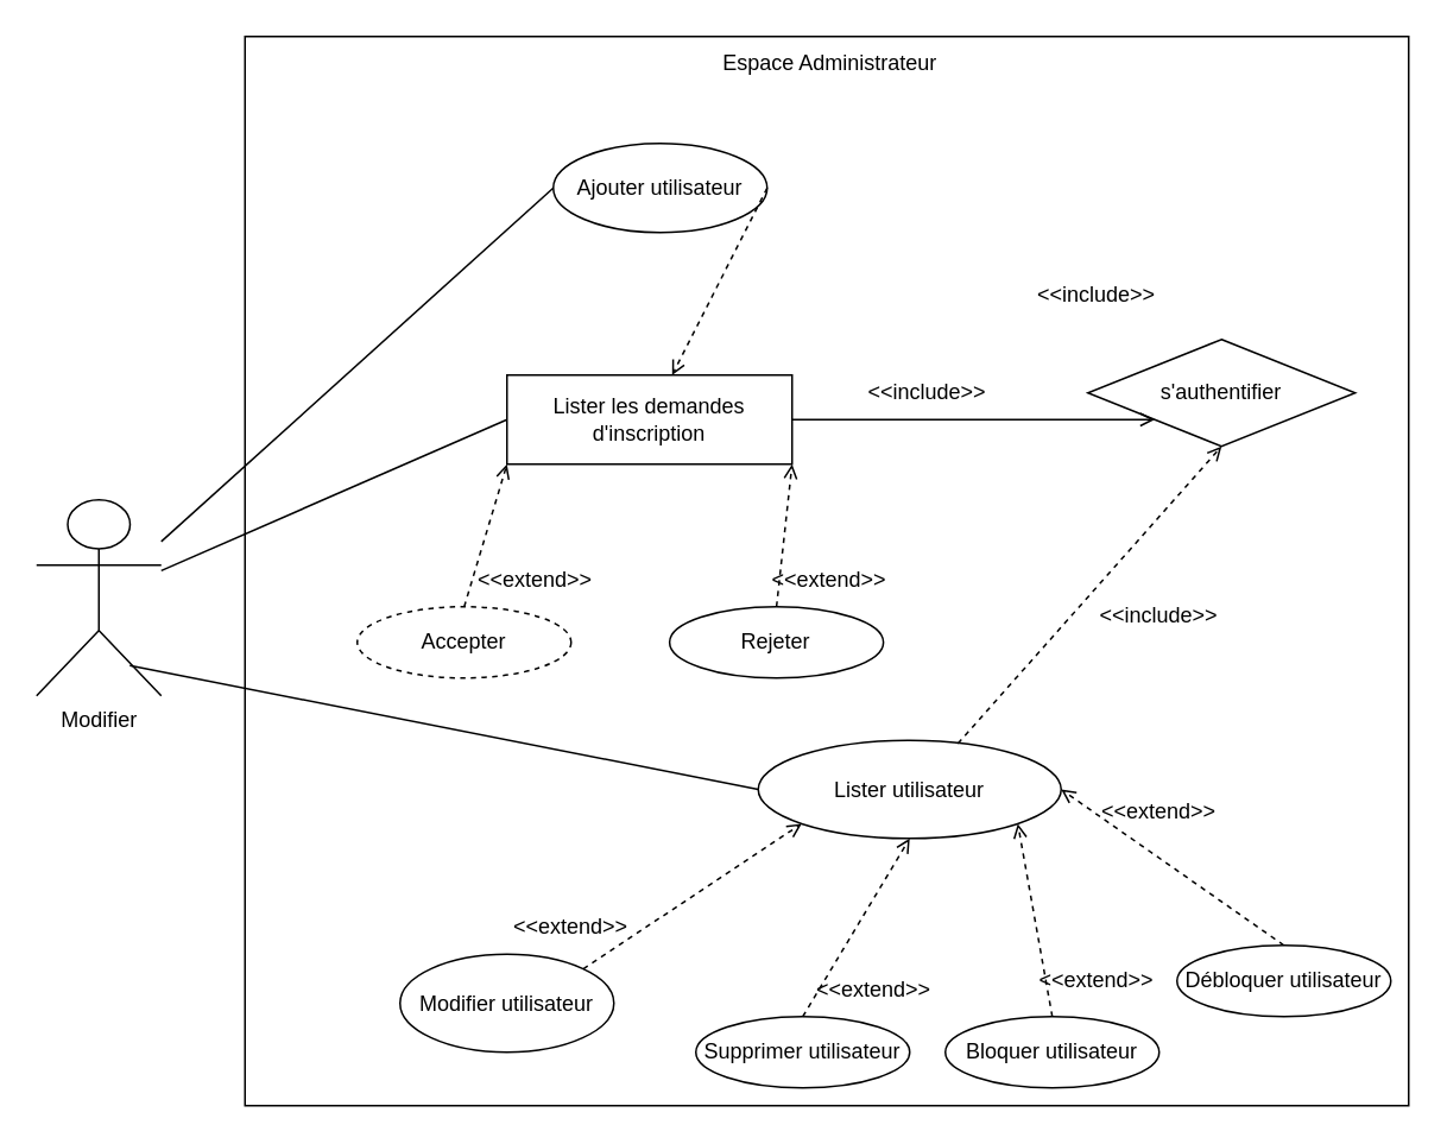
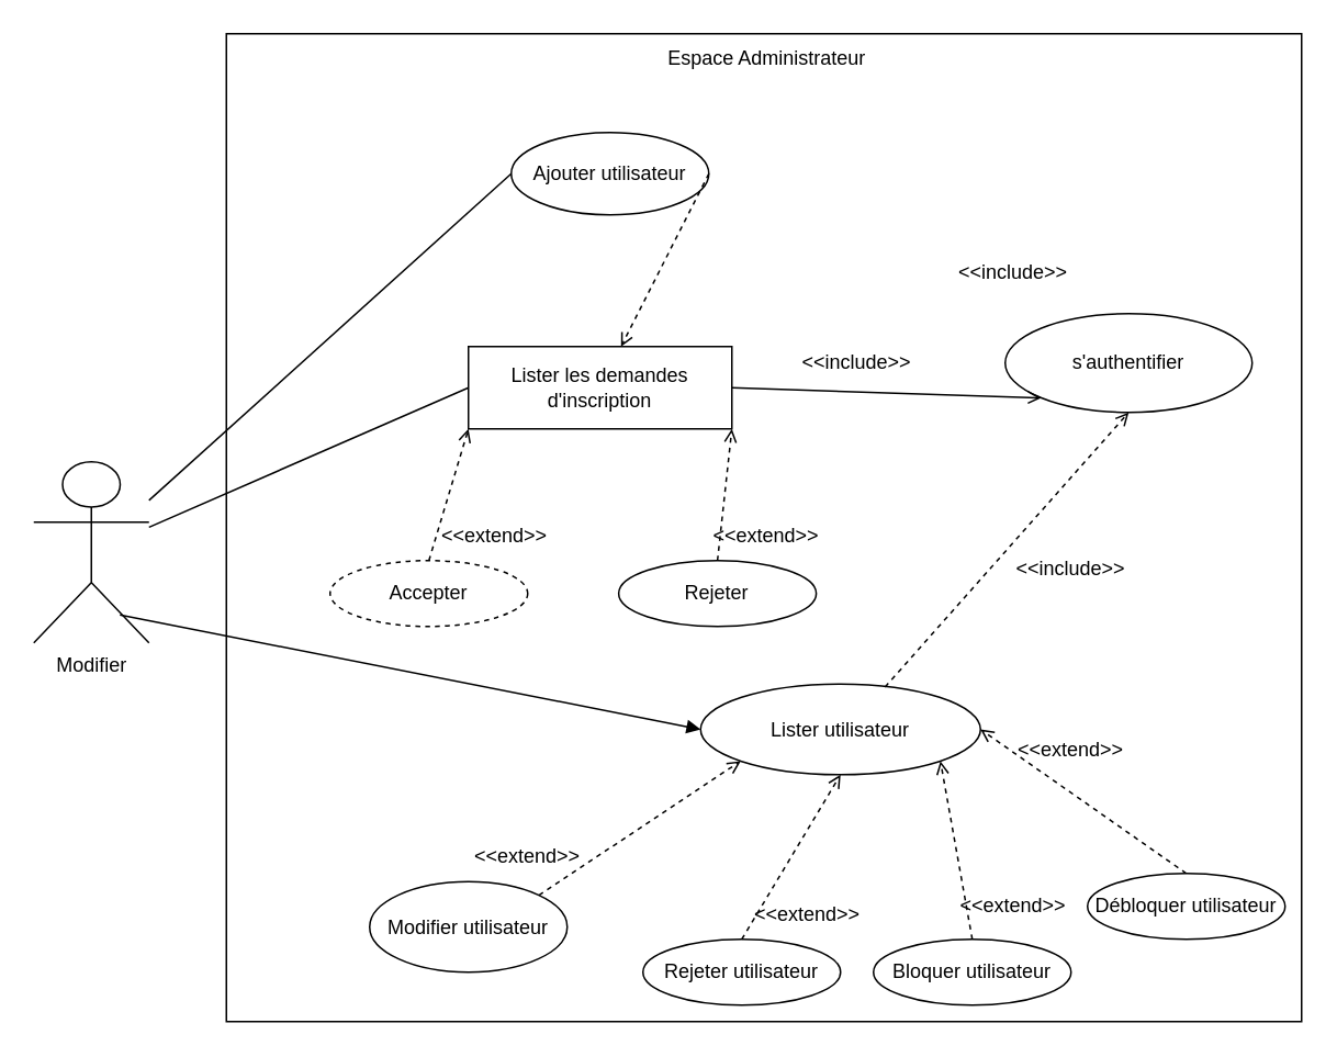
  <mxCell id="0" />
  <mxCell id="1" parent="0" />
  <mxCell id="2" value="" style="rounded=0;whiteSpace=wrap;html=1;" vertex="1" parent="1"><mxGeometry x="137" y="20" width="653" height="600" as="geometry" /></mxCell>
- <mxCell id="3" value="&lt;font style=&quot;vertical-align: inherit;&quot;&gt;&lt;font style=&quot;vertical-align: inherit;&quot;&gt;&lt;font style=&quot;vertical-align: inherit;&quot;&gt;&lt;font style=&quot;vertical-align: inherit;&quot;&gt;&lt;font style=&quot;vertical-align: inherit;&quot;&gt;&lt;font style=&quot;vertical-align: inherit;&quot;&gt;&lt;font style=&quot;vertical-align: inherit;&quot;&gt;&lt;font style=&quot;vertical-align: inherit;&quot;&gt;s'authentifier&lt;/font&gt;&lt;/font&gt;&lt;/font&gt;&lt;/font&gt;&lt;/font&gt;&lt;/font&gt;&lt;/font&gt;&lt;/font&gt;" style="rhombus;whiteSpace=wrap;html=1;" vertex="1" parent="1"><mxGeometry x="610" y="190" width="150" height="60" as="geometry" /></mxCell>
+ <mxCell id="3" value="&lt;font style=&quot;vertical-align: inherit;&quot;&gt;&lt;font style=&quot;vertical-align: inherit;&quot;&gt;&lt;font style=&quot;vertical-align: inherit;&quot;&gt;&lt;font style=&quot;vertical-align: inherit;&quot;&gt;&lt;font style=&quot;vertical-align: inherit;&quot;&gt;&lt;font style=&quot;vertical-align: inherit;&quot;&gt;&lt;font style=&quot;vertical-align: inherit;&quot;&gt;&lt;font style=&quot;vertical-align: inherit;&quot;&gt;s'authentifier&lt;/font&gt;&lt;/font&gt;&lt;/font&gt;&lt;/font&gt;&lt;/font&gt;&lt;/font&gt;&lt;/font&gt;&lt;/font&gt;" style="ellipse;whiteSpace=wrap;html=1;" vertex="1" parent="1"><mxGeometry x="610" y="190" width="150" height="60" as="geometry" /></mxCell>
  <mxCell id="4" value="&lt;font style=&quot;vertical-align: inherit;&quot;&gt;&lt;font style=&quot;vertical-align: inherit;&quot;&gt;&lt;font style=&quot;vertical-align: inherit;&quot;&gt;&lt;font style=&quot;vertical-align: inherit;&quot;&gt;&lt;font style=&quot;vertical-align: inherit;&quot;&gt;&lt;font style=&quot;vertical-align: inherit;&quot;&gt;&lt;font style=&quot;vertical-align: inherit;&quot;&gt;&lt;font style=&quot;vertical-align: inherit;&quot;&gt;&lt;font style=&quot;vertical-align: inherit;&quot;&gt;&lt;font style=&quot;vertical-align: inherit;&quot;&gt;&lt;font style=&quot;vertical-align: inherit;&quot;&gt;&lt;font style=&quot;vertical-align: inherit;&quot;&gt;Ajouter utilisateur&lt;/font&gt;&lt;/font&gt;&lt;/font&gt;&lt;/font&gt;&lt;/font&gt;&lt;/font&gt;&lt;/font&gt;&lt;/font&gt;&lt;/font&gt;&lt;/font&gt;&lt;/font&gt;&lt;/font&gt;" style="ellipse;whiteSpace=wrap;html=1;" vertex="1" parent="1"><mxGeometry x="310" y="80" width="120" height="50" as="geometry" /></mxCell>
  <mxCell id="5" value="&lt;font style=&quot;vertical-align: inherit;&quot;&gt;&lt;font style=&quot;vertical-align: inherit;&quot;&gt;&lt;font style=&quot;vertical-align: inherit;&quot;&gt;&lt;font style=&quot;vertical-align: inherit;&quot;&gt;&lt;font style=&quot;vertical-align: inherit;&quot;&gt;&lt;font style=&quot;vertical-align: inherit;&quot;&gt;&lt;font style=&quot;vertical-align: inherit;&quot;&gt;&lt;font style=&quot;vertical-align: inherit;&quot;&gt;&lt;font style=&quot;vertical-align: inherit;&quot;&gt;&lt;font style=&quot;vertical-align: inherit;&quot;&gt;&lt;font style=&quot;vertical-align: inherit;&quot;&gt;&lt;font style=&quot;vertical-align: inherit;&quot;&gt;Lister les demandes d'inscription&lt;/font&gt;&lt;/font&gt;&lt;/font&gt;&lt;/font&gt;&lt;/font&gt;&lt;/font&gt;&lt;/font&gt;&lt;/font&gt;&lt;/font&gt;&lt;/font&gt;&lt;/font&gt;&lt;/font&gt;" style="whiteSpace=wrap;html=1;rounded=0;" vertex="1" parent="1"><mxGeometry x="284" y="210" width="160" height="50" as="geometry" /></mxCell>
  <mxCell id="6" value="&lt;font style=&quot;vertical-align: inherit;&quot;&gt;&lt;font style=&quot;vertical-align: inherit;&quot;&gt;&lt;font style=&quot;vertical-align: inherit;&quot;&gt;&lt;font style=&quot;vertical-align: inherit;&quot;&gt;&lt;font style=&quot;vertical-align: inherit;&quot;&gt;&lt;font style=&quot;vertical-align: inherit;&quot;&gt;&lt;font style=&quot;vertical-align: inherit;&quot;&gt;&lt;font style=&quot;vertical-align: inherit;&quot;&gt;&lt;font style=&quot;vertical-align: inherit;&quot;&gt;&lt;font style=&quot;vertical-align: inherit;&quot;&gt;&lt;font style=&quot;vertical-align: inherit;&quot;&gt;&lt;font style=&quot;vertical-align: inherit;&quot;&gt;Accepter&lt;/font&gt;&lt;/font&gt;&lt;/font&gt;&lt;/font&gt;&lt;/font&gt;&lt;/font&gt;&lt;/font&gt;&lt;/font&gt;&lt;/font&gt;&lt;/font&gt;&lt;/font&gt;&lt;/font&gt;" style="ellipse;whiteSpace=wrap;html=1;dashed=1;" vertex="1" parent="1"><mxGeometry x="200" y="340" width="120" height="40" as="geometry" /></mxCell>
  <mxCell id="7" value="&lt;font style=&quot;vertical-align: inherit;&quot;&gt;&lt;font style=&quot;vertical-align: inherit;&quot;&gt;&lt;font style=&quot;vertical-align: inherit;&quot;&gt;&lt;font style=&quot;vertical-align: inherit;&quot;&gt;&lt;font style=&quot;vertical-align: inherit;&quot;&gt;&lt;font style=&quot;vertical-align: inherit;&quot;&gt;&lt;font style=&quot;vertical-align: inherit;&quot;&gt;&lt;font style=&quot;vertical-align: inherit;&quot;&gt;&lt;font style=&quot;vertical-align: inherit;&quot;&gt;&lt;font style=&quot;vertical-align: inherit;&quot;&gt;&lt;font style=&quot;vertical-align: inherit;&quot;&gt;&lt;font style=&quot;vertical-align: inherit;&quot;&gt;Rejeter&lt;/font&gt;&lt;/font&gt;&lt;/font&gt;&lt;/font&gt;&lt;/font&gt;&lt;/font&gt;&lt;/font&gt;&lt;/font&gt;&lt;/font&gt;&lt;/font&gt;&lt;/font&gt;&lt;/font&gt;" style="ellipse;whiteSpace=wrap;html=1;" vertex="1" parent="1"><mxGeometry x="375.25" y="340" width="120" height="40" as="geometry" /></mxCell>
  <mxCell id="8" value="" style="endArrow=none;html=1;rounded=0;entryX=0;entryY=0.5;entryDx=0;entryDy=0;" edge="1" parent="1" source="30" target="4"><mxGeometry width="50" height="50" relative="1" as="geometry"><mxPoint x="150" y="370" as="sourcePoint" /><mxPoint x="250" y="200" as="targetPoint" /></mxGeometry></mxCell>
  <mxCell id="9" value="" style="endArrow=none;html=1;rounded=0;entryX=0;entryY=0.5;entryDx=0;entryDy=0;" edge="1" parent="1" source="30" target="5"><mxGeometry width="50" height="50" relative="1" as="geometry"><mxPoint x="160" y="380" as="sourcePoint" /><mxPoint x="274.896" y="294.142" as="targetPoint" /></mxGeometry></mxCell>
  <mxCell id="10" value="" style="endArrow=open;html=1;rounded=0;endFill=0;dashed=1;exitX=1;exitY=0.5;exitDx=0;exitDy=0;" edge="1" parent="1" source="4" target="5"><mxGeometry width="50" height="50" relative="1" as="geometry"><mxPoint x="418" y="140" as="sourcePoint" /><mxPoint x="560" y="216" as="targetPoint" /></mxGeometry></mxCell>
  <mxCell id="11" value="&amp;lt;&amp;lt;include&amp;gt;&amp;gt;" style="text;html=1;align=center;verticalAlign=middle;whiteSpace=wrap;rounded=0;" vertex="1" parent="1"><mxGeometry x="585" y="150" width="60" height="30" as="geometry" /></mxCell>
  <mxCell id="12" value="&lt;font style=&quot;vertical-align: inherit;&quot;&gt;&lt;font style=&quot;vertical-align: inherit;&quot;&gt;&lt;font style=&quot;vertical-align: inherit;&quot;&gt;&lt;font style=&quot;vertical-align: inherit;&quot;&gt;&lt;font style=&quot;vertical-align: inherit;&quot;&gt;&lt;font style=&quot;vertical-align: inherit;&quot;&gt;&lt;font style=&quot;vertical-align: inherit;&quot;&gt;&lt;font style=&quot;vertical-align: inherit;&quot;&gt;&lt;font style=&quot;vertical-align: inherit;&quot;&gt;&lt;font style=&quot;vertical-align: inherit;&quot;&gt;&lt;font style=&quot;vertical-align: inherit;&quot;&gt;&lt;font style=&quot;vertical-align: inherit;&quot;&gt;Lister utilisateur&lt;/font&gt;&lt;/font&gt;&lt;/font&gt;&lt;/font&gt;&lt;/font&gt;&lt;/font&gt;&lt;/font&gt;&lt;/font&gt;&lt;/font&gt;&lt;/font&gt;&lt;/font&gt;&lt;/font&gt;" style="ellipse;whiteSpace=wrap;html=1;" vertex="1" parent="1"><mxGeometry x="425" y="415" width="170" height="55" as="geometry" /></mxCell>
  <mxCell id="13" value="&lt;font style=&quot;vertical-align: inherit;&quot;&gt;&lt;font style=&quot;vertical-align: inherit;&quot;&gt;&lt;font style=&quot;vertical-align: inherit;&quot;&gt;&lt;font style=&quot;vertical-align: inherit;&quot;&gt;&lt;font style=&quot;vertical-align: inherit;&quot;&gt;&lt;font style=&quot;vertical-align: inherit;&quot;&gt;&lt;font style=&quot;vertical-align: inherit;&quot;&gt;&lt;font style=&quot;vertical-align: inherit;&quot;&gt;&lt;font style=&quot;vertical-align: inherit;&quot;&gt;&lt;font style=&quot;vertical-align: inherit;&quot;&gt;&lt;font style=&quot;vertical-align: inherit;&quot;&gt;&lt;font style=&quot;vertical-align: inherit;&quot;&gt;Modifier utilisateur&lt;/font&gt;&lt;/font&gt;&lt;/font&gt;&lt;/font&gt;&lt;/font&gt;&lt;/font&gt;&lt;/font&gt;&lt;/font&gt;&lt;/font&gt;&lt;/font&gt;&lt;/font&gt;&lt;/font&gt;" style="ellipse;whiteSpace=wrap;html=1;" vertex="1" parent="1"><mxGeometry x="224" y="535" width="120" height="55" as="geometry" /></mxCell>
- <mxCell id="14" value="&lt;font style=&quot;vertical-align: inherit;&quot;&gt;&lt;font style=&quot;vertical-align: inherit;&quot;&gt;&lt;font style=&quot;vertical-align: inherit;&quot;&gt;&lt;font style=&quot;vertical-align: inherit;&quot;&gt;&lt;font style=&quot;vertical-align: inherit;&quot;&gt;&lt;font style=&quot;vertical-align: inherit;&quot;&gt;&lt;font style=&quot;vertical-align: inherit;&quot;&gt;&lt;font style=&quot;vertical-align: inherit;&quot;&gt;&lt;font style=&quot;vertical-align: inherit;&quot;&gt;&lt;font style=&quot;vertical-align: inherit;&quot;&gt;&lt;font style=&quot;vertical-align: inherit;&quot;&gt;&lt;font style=&quot;vertical-align: inherit;&quot;&gt;Supprimer utilisateur&lt;/font&gt;&lt;/font&gt;&lt;/font&gt;&lt;/font&gt;&lt;/font&gt;&lt;/font&gt;&lt;/font&gt;&lt;/font&gt;&lt;/font&gt;&lt;/font&gt;&lt;/font&gt;&lt;/font&gt;" style="ellipse;whiteSpace=wrap;html=1;" vertex="1" parent="1"><mxGeometry x="390" y="570" width="120" height="40" as="geometry" /></mxCell>
+ <mxCell id="14" value="&lt;font style=&quot;vertical-align: inherit;&quot;&gt;&lt;font style=&quot;vertical-align: inherit;&quot;&gt;&lt;font style=&quot;vertical-align: inherit;&quot;&gt;&lt;font style=&quot;vertical-align: inherit;&quot;&gt;&lt;font style=&quot;vertical-align: inherit;&quot;&gt;&lt;font style=&quot;vertical-align: inherit;&quot;&gt;&lt;font style=&quot;vertical-align: inherit;&quot;&gt;&lt;font style=&quot;vertical-align: inherit;&quot;&gt;&lt;font style=&quot;vertical-align: inherit;&quot;&gt;&lt;font style=&quot;vertical-align: inherit;&quot;&gt;&lt;font style=&quot;vertical-align: inherit;&quot;&gt;&lt;font style=&quot;vertical-align: inherit;&quot;&gt;Rejeter utilisateur&lt;/font&gt;&lt;/font&gt;&lt;/font&gt;&lt;/font&gt;&lt;/font&gt;&lt;/font&gt;&lt;/font&gt;&lt;/font&gt;&lt;/font&gt;&lt;/font&gt;&lt;/font&gt;&lt;/font&gt;" style="ellipse;whiteSpace=wrap;html=1;" vertex="1" parent="1"><mxGeometry x="390" y="570" width="120" height="40" as="geometry" /></mxCell>
  <mxCell id="15" value="&lt;font style=&quot;vertical-align: inherit;&quot;&gt;&lt;font style=&quot;vertical-align: inherit;&quot;&gt;&lt;font style=&quot;vertical-align: inherit;&quot;&gt;&lt;font style=&quot;vertical-align: inherit;&quot;&gt;&lt;font style=&quot;vertical-align: inherit;&quot;&gt;&lt;font style=&quot;vertical-align: inherit;&quot;&gt;&lt;font style=&quot;vertical-align: inherit;&quot;&gt;&lt;font style=&quot;vertical-align: inherit;&quot;&gt;&lt;font style=&quot;vertical-align: inherit;&quot;&gt;&lt;font style=&quot;vertical-align: inherit;&quot;&gt;&lt;font style=&quot;vertical-align: inherit;&quot;&gt;&lt;font style=&quot;vertical-align: inherit;&quot;&gt;Bloquer utilisateur&lt;/font&gt;&lt;/font&gt;&lt;/font&gt;&lt;/font&gt;&lt;/font&gt;&lt;/font&gt;&lt;/font&gt;&lt;/font&gt;&lt;/font&gt;&lt;/font&gt;&lt;/font&gt;&lt;/font&gt;" style="ellipse;whiteSpace=wrap;html=1;" vertex="1" parent="1"><mxGeometry x="530" y="570" width="120" height="40" as="geometry" /></mxCell>
  <mxCell id="16" value="&lt;font style=&quot;vertical-align: inherit;&quot;&gt;&lt;font style=&quot;vertical-align: inherit;&quot;&gt;&lt;font style=&quot;vertical-align: inherit;&quot;&gt;&lt;font style=&quot;vertical-align: inherit;&quot;&gt;&lt;font style=&quot;vertical-align: inherit;&quot;&gt;&lt;font style=&quot;vertical-align: inherit;&quot;&gt;&lt;font style=&quot;vertical-align: inherit;&quot;&gt;&lt;font style=&quot;vertical-align: inherit;&quot;&gt;&lt;font style=&quot;vertical-align: inherit;&quot;&gt;&lt;font style=&quot;vertical-align: inherit;&quot;&gt;&lt;font style=&quot;vertical-align: inherit;&quot;&gt;&lt;font style=&quot;vertical-align: inherit;&quot;&gt;Débloquer utilisateur&lt;/font&gt;&lt;/font&gt;&lt;/font&gt;&lt;/font&gt;&lt;/font&gt;&lt;/font&gt;&lt;/font&gt;&lt;/font&gt;&lt;/font&gt;&lt;/font&gt;&lt;/font&gt;&lt;/font&gt;" style="ellipse;whiteSpace=wrap;html=1;" vertex="1" parent="1"><mxGeometry x="660" y="530" width="120" height="40" as="geometry" /></mxCell>
  <mxCell id="17" value="" style="endArrow=open;html=1;rounded=0;endFill=0;entryX=0.5;entryY=1;entryDx=0;entryDy=0;dashed=1;exitX=0.659;exitY=0.033;exitDx=0;exitDy=0;exitPerimeter=0;" edge="1" parent="1" source="12" target="3"><mxGeometry width="50" height="50" relative="1" as="geometry"><mxPoint x="380" y="210" as="sourcePoint" /><mxPoint x="548" y="150" as="targetPoint" /></mxGeometry></mxCell>
  <mxCell id="18" value="&amp;lt;&amp;lt;include&amp;gt;&amp;gt;" style="text;html=1;align=center;verticalAlign=middle;whiteSpace=wrap;rounded=0;" vertex="1" parent="1"><mxGeometry x="620" y="330" width="60" height="30" as="geometry" /></mxCell>
  <mxCell id="19" value="" style="endArrow=open;html=1;rounded=0;endFill=0;entryX=0;entryY=1;entryDx=0;entryDy=0;dashed=1;exitX=1;exitY=0;exitDx=0;exitDy=0;" edge="1" parent="1" source="13" target="12"><mxGeometry width="50" height="50" relative="1" as="geometry"><mxPoint x="291.5" y="350" as="sourcePoint" /><mxPoint x="284" y="310" as="targetPoint" /></mxGeometry></mxCell>
  <mxCell id="20" value="" style="endArrow=open;html=1;rounded=0;endFill=0;dashed=1;exitX=0.5;exitY=0;exitDx=0;exitDy=0;entryX=0.5;entryY=1;entryDx=0;entryDy=0;" edge="1" parent="1" source="14" target="12"><mxGeometry width="50" height="50" relative="1" as="geometry"><mxPoint x="390" y="350" as="sourcePoint" /><mxPoint x="390" y="300" as="targetPoint" /></mxGeometry></mxCell>
  <mxCell id="21" value="" style="endArrow=open;html=1;rounded=0;endFill=0;entryX=1;entryY=0.5;entryDx=0;entryDy=0;dashed=1;exitX=0.5;exitY=0;exitDx=0;exitDy=0;" edge="1" parent="1" source="16" target="12"><mxGeometry width="50" height="50" relative="1" as="geometry"><mxPoint x="515" y="301" as="sourcePoint" /><mxPoint x="410" y="270" as="targetPoint" /></mxGeometry></mxCell>
  <mxCell id="22" value="" style="endArrow=open;html=1;rounded=0;endFill=0;entryX=0;entryY=1;entryDx=0;entryDy=0;dashed=0;exitX=1;exitY=0.5;exitDx=0;exitDy=0;" edge="1" parent="1" source="5" target="3"><mxGeometry width="50" height="50" relative="1" as="geometry"><mxPoint x="490" y="376" as="sourcePoint" /><mxPoint x="503" y="140" as="targetPoint" /></mxGeometry></mxCell>
  <mxCell id="23" value="&amp;lt;&amp;lt;include&amp;gt;&amp;gt;" style="text;html=1;align=center;verticalAlign=middle;whiteSpace=wrap;rounded=0;" vertex="1" parent="1"><mxGeometry x="490" y="205" width="60" height="30" as="geometry" /></mxCell>
  <mxCell id="24" value="&amp;lt;&amp;lt;extend&amp;gt;&amp;gt;" style="text;html=1;align=center;verticalAlign=middle;whiteSpace=wrap;rounded=0;" vertex="1" parent="1"><mxGeometry x="290" y="505" width="60" height="30" as="geometry" /></mxCell>
  <mxCell id="25" value="&amp;lt;&amp;lt;extend&amp;gt;&amp;gt;" style="text;html=1;align=center;verticalAlign=middle;whiteSpace=wrap;rounded=0;" vertex="1" parent="1"><mxGeometry x="585" y="535" width="60" height="30" as="geometry" /></mxCell>
  <mxCell id="26" value="&amp;lt;&amp;lt;extend&amp;gt;&amp;gt;" style="text;html=1;align=center;verticalAlign=middle;whiteSpace=wrap;rounded=0;" vertex="1" parent="1"><mxGeometry x="620" y="440" width="60" height="30" as="geometry" /></mxCell>
  <mxCell id="27" value="&amp;lt;&amp;lt;extend&amp;gt;&amp;gt;" style="text;html=1;align=center;verticalAlign=middle;whiteSpace=wrap;rounded=0;" vertex="1" parent="1"><mxGeometry x="460" y="540" width="60" height="30" as="geometry" /></mxCell>
  <mxCell id="28" value="&amp;lt;&amp;lt;extend&amp;gt;&amp;gt;" style="text;html=1;align=center;verticalAlign=middle;whiteSpace=wrap;rounded=0;" vertex="1" parent="1"><mxGeometry x="270" y="310" width="60" height="30" as="geometry" /></mxCell>
  <mxCell id="29" value="&amp;lt;&amp;lt;extend&amp;gt;&amp;gt;" style="text;html=1;align=center;verticalAlign=middle;whiteSpace=wrap;rounded=0;" vertex="1" parent="1"><mxGeometry x="435.25" y="310" width="60" height="30" as="geometry" /></mxCell>
  <mxCell id="30" value="&lt;font style=&quot;vertical-align: inherit;&quot;&gt;&lt;font style=&quot;vertical-align: inherit;&quot;&gt;Modifier&lt;/font&gt;&lt;/font&gt;" style="shape=umlActor;verticalLabelPosition=bottom;verticalAlign=top;html=1;outlineConnect=0;" vertex="1" parent="1"><mxGeometry x="20" y="280" width="70" height="110" as="geometry" /></mxCell>
  <mxCell id="31" value="&lt;font style=&quot;vertical-align: inherit;&quot;&gt;&lt;font style=&quot;vertical-align: inherit;&quot;&gt;&lt;font style=&quot;vertical-align: inherit;&quot;&gt;&lt;font style=&quot;vertical-align: inherit;&quot;&gt;&lt;font style=&quot;vertical-align: inherit;&quot;&gt;&lt;font style=&quot;vertical-align: inherit;&quot;&gt;Espace Administrateur&lt;/font&gt;&lt;/font&gt;&lt;/font&gt;&lt;/font&gt;&lt;/font&gt;&lt;/font&gt;" style="text;html=1;align=center;verticalAlign=middle;whiteSpace=wrap;rounded=0;" vertex="1" parent="1"><mxGeometry x="397.88" y="20" width="134.75" height="30" as="geometry" /></mxCell>
  <mxCell id="32" value="" style="endArrow=open;html=1;rounded=0;endFill=0;dashed=1;exitX=0.5;exitY=0;exitDx=0;exitDy=0;entryX=1;entryY=1;entryDx=0;entryDy=0;" edge="1" parent="1" source="15" target="12"><mxGeometry width="50" height="50" relative="1" as="geometry"><mxPoint x="505" y="495" as="sourcePoint" /><mxPoint x="460" y="444" as="targetPoint" /></mxGeometry></mxCell>
  <mxCell id="33" value="" style="endArrow=open;html=1;rounded=0;endFill=0;dashed=1;exitX=0.5;exitY=0;exitDx=0;exitDy=0;entryX=0;entryY=1;entryDx=0;entryDy=0;" edge="1" parent="1" source="6" target="5"><mxGeometry width="50" height="50" relative="1" as="geometry"><mxPoint x="210" y="370" as="sourcePoint" /><mxPoint x="226" y="280" as="targetPoint" /></mxGeometry></mxCell>
  <mxCell id="34" value="" style="endArrow=open;html=1;rounded=0;endFill=0;dashed=1;exitX=0.5;exitY=0;exitDx=0;exitDy=0;entryX=1;entryY=1;entryDx=0;entryDy=0;" edge="1" parent="1" source="7" target="5"><mxGeometry width="50" height="50" relative="1" as="geometry"><mxPoint x="412.5" y="305" as="sourcePoint" /><mxPoint x="447.5" y="250" as="targetPoint" /></mxGeometry></mxCell>
  <mxCell id="35" style="edgeStyle=orthogonalEdgeStyle;rounded=0;orthogonalLoop=1;jettySize=auto;html=1;exitX=0.5;exitY=1;exitDx=0;exitDy=0;" edge="1" parent="1" source="13" target="13"><mxGeometry relative="1" as="geometry" /></mxCell>
- <mxCell id="36" value="" style="endArrow=none;html=1;rounded=0;entryX=0;entryY=0.5;entryDx=0;entryDy=0;exitX=0.748;exitY=0.846;exitDx=0;exitDy=0;exitPerimeter=0;" edge="1" parent="1" source="30" target="12"><mxGeometry width="50" height="50" relative="1" as="geometry"><mxPoint x="155" y="495" as="sourcePoint" /><mxPoint x="320" y="400" as="targetPoint" /></mxGeometry></mxCell>
+ <mxCell id="36" value="" style="endArrow=block;html=1;rounded=0;entryX=0;entryY=0.5;entryDx=0;entryDy=0;exitX=0.748;exitY=0.846;exitDx=0;exitDy=0;exitPerimeter=0;" edge="1" parent="1" source="30" target="12"><mxGeometry width="50" height="50" relative="1" as="geometry"><mxPoint x="155" y="495" as="sourcePoint" /><mxPoint x="320" y="400" as="targetPoint" /></mxGeometry></mxCell>
